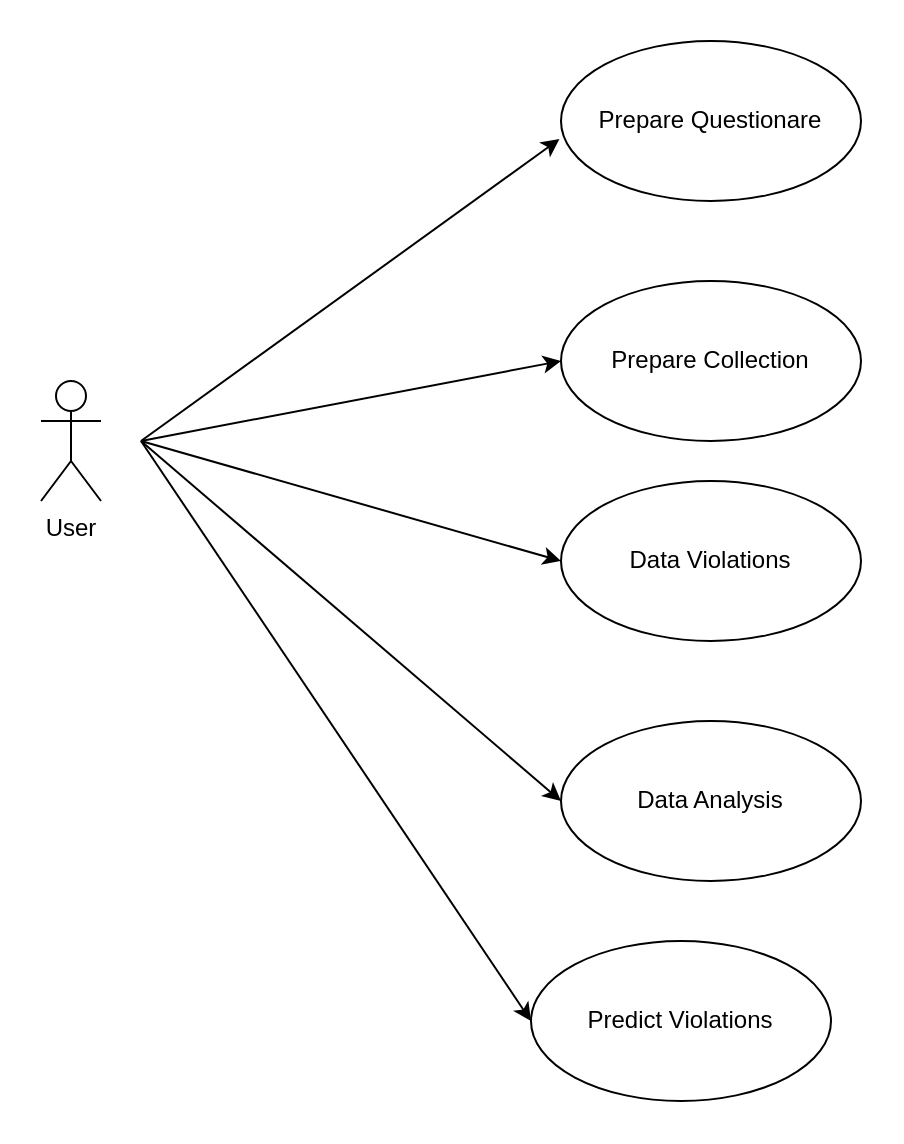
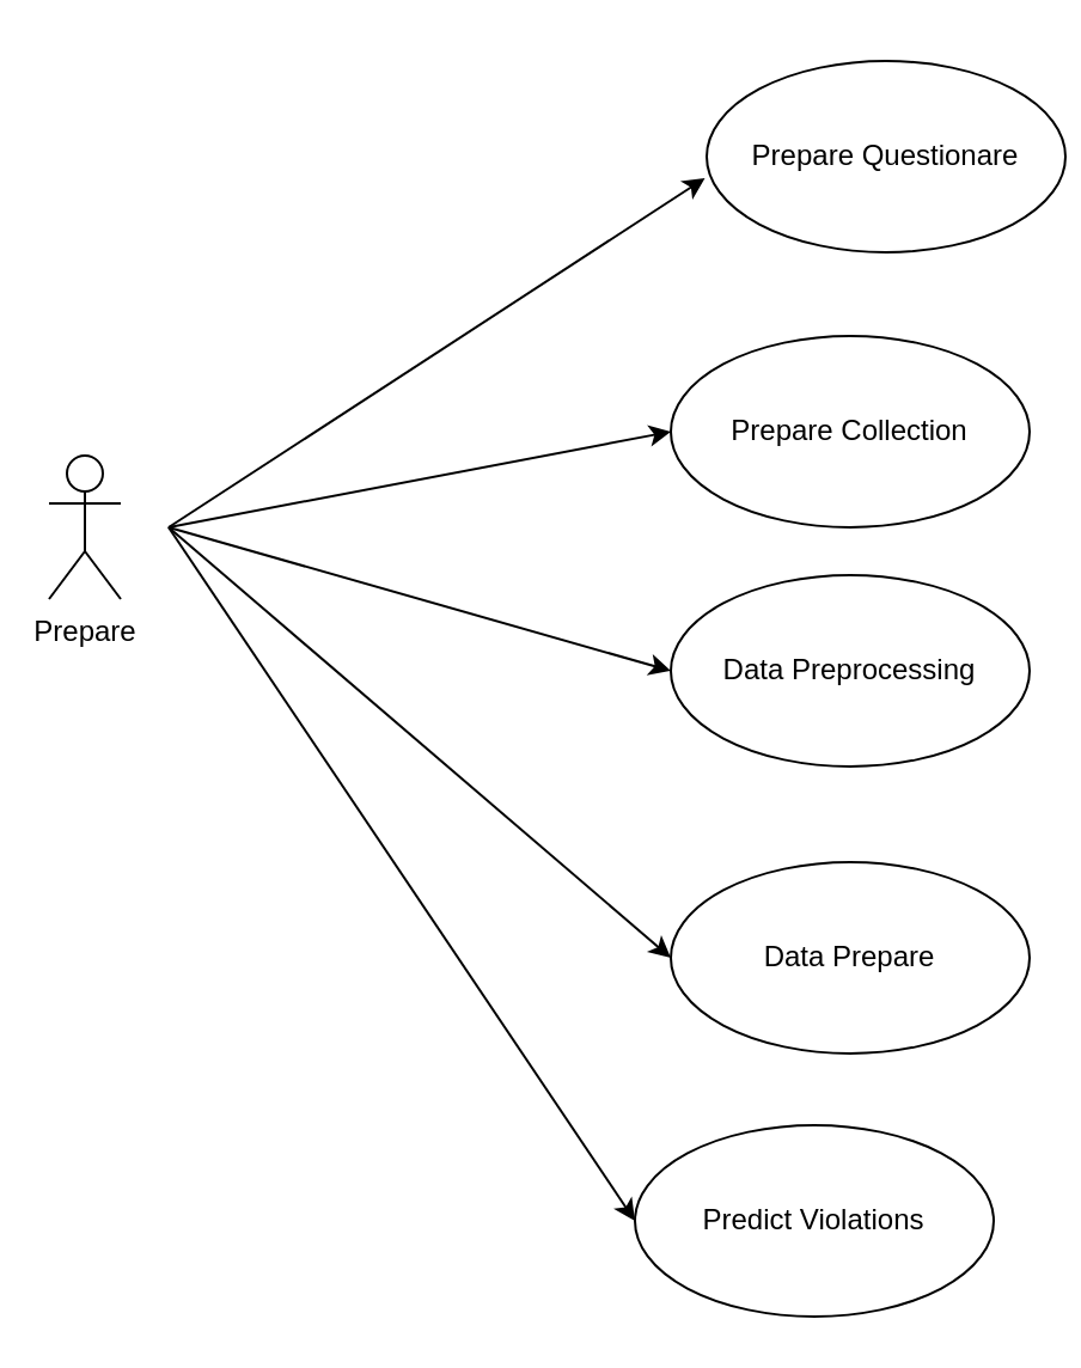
  <mxCell id="0" />
  <mxCell id="1" parent="0" />
- <mxCell id="2" value="User" style="shape=umlActor;verticalLabelPosition=bottom;verticalAlign=top;html=1;outlineConnect=0;" vertex="1" parent="1"><mxGeometry x="20" y="190" width="30" height="60" as="geometry" /></mxCell>
- <mxCell id="3" value="Prepare Questionare" style="ellipse;whiteSpace=wrap;html=1;" vertex="1" parent="1"><mxGeometry x="280" y="20" width="150" height="80" as="geometry" /></mxCell>
+ <mxCell id="2" value="Prepare" style="shape=umlActor;verticalLabelPosition=bottom;verticalAlign=top;html=1;outlineConnect=0;" vertex="1" parent="1"><mxGeometry x="20" y="190" width="30" height="60" as="geometry" /></mxCell>
+ <mxCell id="3" value="Prepare Questionare" style="ellipse;whiteSpace=wrap;html=1;" vertex="1" parent="1"><mxGeometry x="295" y="25" width="150" height="80" as="geometry" /></mxCell>
  <mxCell id="4" value="Prepare Collection" style="ellipse;whiteSpace=wrap;html=1;" vertex="1" parent="1"><mxGeometry x="280" y="140" width="150" height="80" as="geometry" /></mxCell>
- <mxCell id="5" value="Data Violations" style="ellipse;whiteSpace=wrap;html=1;" vertex="1" parent="1"><mxGeometry x="280" y="240" width="150" height="80" as="geometry" /></mxCell>
- <mxCell id="6" value="Data Analysis" style="ellipse;whiteSpace=wrap;html=1;gradientColor=none;" vertex="1" parent="1"><mxGeometry x="280" y="360" width="150" height="80" as="geometry" /></mxCell>
+ <mxCell id="5" value="Data Preprocessing" style="ellipse;whiteSpace=wrap;html=1;" vertex="1" parent="1"><mxGeometry x="280" y="240" width="150" height="80" as="geometry" /></mxCell>
+ <mxCell id="6" value="Data Prepare" style="ellipse;whiteSpace=wrap;html=1;gradientColor=none;" vertex="1" parent="1"><mxGeometry x="280" y="360" width="150" height="80" as="geometry" /></mxCell>
  <mxCell id="7" value="" style="endArrow=classic;html=1;rounded=0;entryX=0;entryY=0.5;entryDx=0;entryDy=0;" edge="1" parent="1" target="4"><mxGeometry width="50" height="50" relative="1" as="geometry"><mxPoint x="70" y="220" as="sourcePoint" /><mxPoint x="150" y="180" as="targetPoint" /></mxGeometry></mxCell>
  <mxCell id="8" value="" style="endArrow=classic;html=1;rounded=0;entryX=-0.005;entryY=0.613;entryDx=0;entryDy=0;entryPerimeter=0;" edge="1" parent="1" target="3"><mxGeometry width="50" height="50" relative="1" as="geometry"><mxPoint x="70" y="220" as="sourcePoint" /><mxPoint x="330" y="250" as="targetPoint" /></mxGeometry></mxCell>
  <mxCell id="9" value="" style="endArrow=classic;html=1;rounded=0;entryX=0;entryY=0.5;entryDx=0;entryDy=0;" edge="1" parent="1" target="5"><mxGeometry width="50" height="50" relative="1" as="geometry"><mxPoint x="70" y="220" as="sourcePoint" /><mxPoint x="280" y="290" as="targetPoint" /></mxGeometry></mxCell>
  <mxCell id="10" value="" style="endArrow=classic;html=1;rounded=0;entryX=0;entryY=0.5;entryDx=0;entryDy=0;" edge="1" parent="1" target="6"><mxGeometry width="50" height="50" relative="1" as="geometry"><mxPoint x="70" y="220" as="sourcePoint" /><mxPoint x="330" y="250" as="targetPoint" /></mxGeometry></mxCell>
  <mxCell id="11" value="Predict Violations" style="ellipse;whiteSpace=wrap;html=1;gradientColor=none;" vertex="1" parent="1"><mxGeometry x="265" y="470" width="150" height="80" as="geometry" /></mxCell>
  <mxCell id="12" value="" style="endArrow=classic;html=1;rounded=0;entryX=0;entryY=0.5;entryDx=0;entryDy=0;" edge="1" parent="1" target="11"><mxGeometry width="50" height="50" relative="1" as="geometry"><mxPoint x="70" y="220" as="sourcePoint" /><mxPoint x="330" y="250" as="targetPoint" /></mxGeometry></mxCell>
